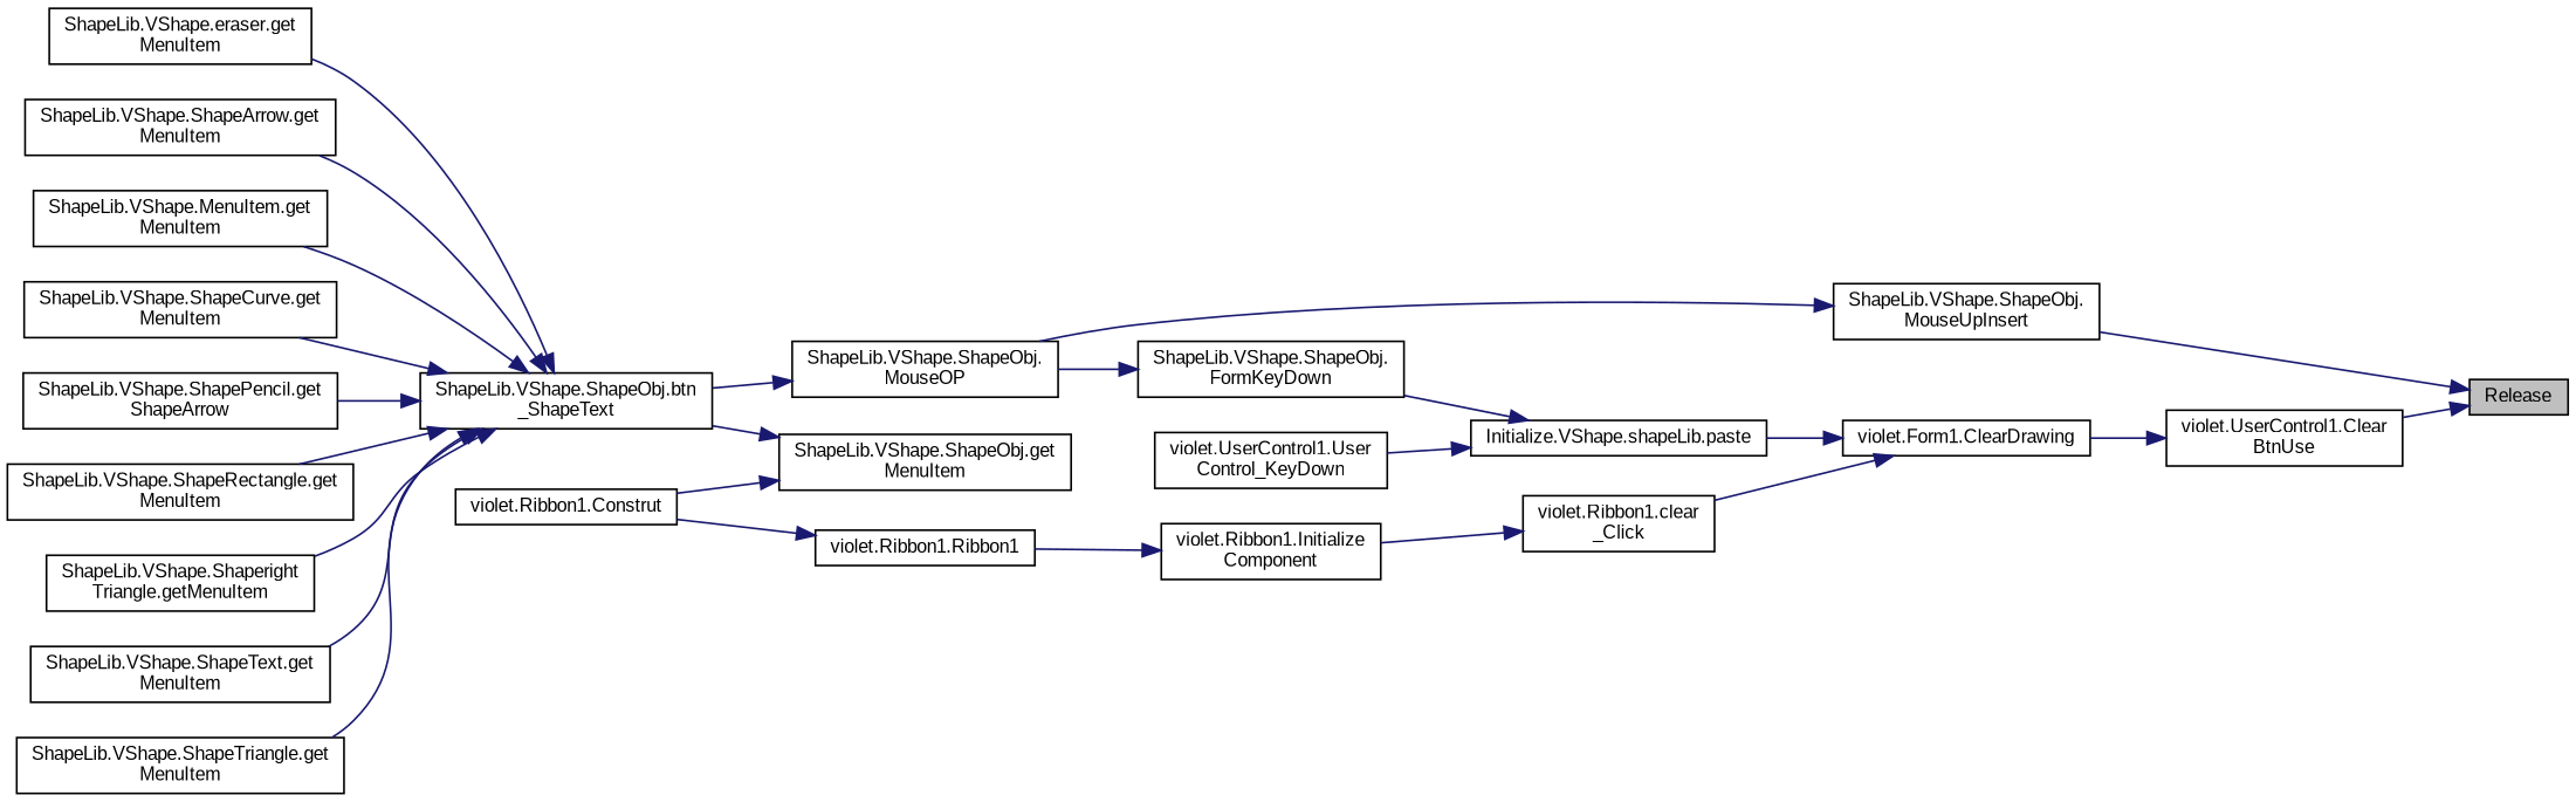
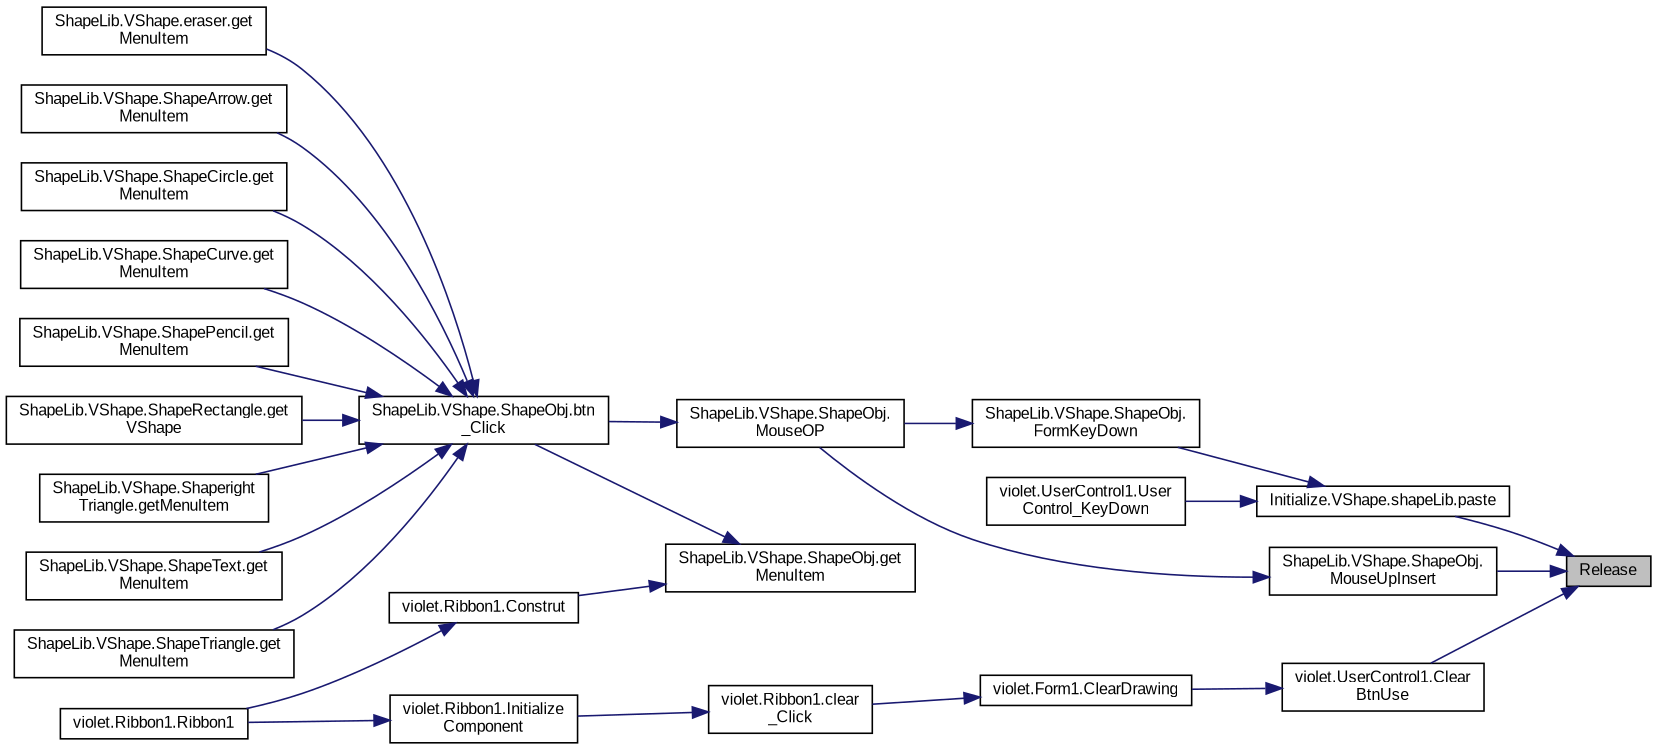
  digraph {
    fontname="Liberation Sans"
    rankdir=RL
    node [color=black fillcolor=white fontname="Liberation Sans" fontsize=10 shape=record style=filled]
    edge [color=midnightblue dir=back fontname="Liberation Sans" fontsize=10 labelfontname=Helvetica labelfontsize=10 style=solid]
    n1 [fillcolor=grey75 fontcolor=black height=0.2 label=Release width=0.4]
    n2 [height=0.2 label="Initialize.VShape.shapeLib.paste" width=0.4]
    n3 [height=0.2 label="ShapeLib.VShape.ShapeObj.\lMouseUpInsert" width=0.4]
    n4 [height=0.2 label="violet.UserControl1.Clear\lBtnUse" width=0.4]
    n5 [height=0.2 label="ShapeLib.VShape.ShapeObj.\lFormKeyDown" width=0.4]
    n6 [height=0.2 label="violet.UserControl1.User\lControl_KeyDown" width=0.4]
    n7 [height=0.2 label="ShapeLib.VShape.ShapeObj.\lMouseOP" width=0.4]
    n8 [height=0.2 label="violet.Form1.ClearDrawing" width=0.4]
-   n9 [height=0.2 label="ShapeLib.VShape.ShapeObj.btn\l_ShapeText" width=0.4]
+   n9 [height=0.2 label="ShapeLib.VShape.ShapeObj.btn\l_Click" width=0.4]
    n10 [height=0.2 label="ShapeLib.VShape.eraser.get\lMenuItem" width=0.4]
    n11 [height=0.2 label="ShapeLib.VShape.ShapeArrow.get\lMenuItem" width=0.4]
-   n12 [height=0.2 label="ShapeLib.VShape.MenuItem.get\lMenuItem" width=0.4]
+   n12 [height=0.2 label="ShapeLib.VShape.ShapeCircle.get\lMenuItem" width=0.4]
    n13 [height=0.2 label="ShapeLib.VShape.ShapeCurve.get\lMenuItem" width=0.4]
-   n14 [height=0.2 label="ShapeLib.VShape.ShapePencil.get\lShapeArrow" width=0.4]
-   n15 [height=0.2 label="ShapeLib.VShape.ShapeRectangle.get\lMenuItem" width=0.4]
+   n14 [height=0.2 label="ShapeLib.VShape.ShapePencil.get\lMenuItem" width=0.4]
+   n15 [height=0.2 label="ShapeLib.VShape.ShapeRectangle.get\lVShape" width=0.4]
    n16 [height=0.2 label="ShapeLib.VShape.Shaperight\lTriangle.getMenuItem" width=0.4]
    n17 [height=0.2 label="ShapeLib.VShape.ShapeText.get\lMenuItem" width=0.4]
    n18 [height=0.2 label="ShapeLib.VShape.ShapeTriangle.get\lMenuItem" width=0.4]
    n19 [height=0.2 label="ShapeLib.VShape.ShapeObj.get\lMenuItem" width=0.4]
    n20 [height=0.2 label="violet.Ribbon1.Construt" width=0.4]
    n21 [height=0.2 label="violet.Ribbon1.Ribbon1" width=0.4]
    n22 [height=0.2 label="violet.Ribbon1.clear\l_Click" width=0.4]
    n23 [height=0.2 label="violet.Ribbon1.Initialize\lComponent" width=0.4]
-   n8 -> n2
+   n1 -> n2
    n1 -> n3
    n1 -> n4
    n2 -> n5
    n2 -> n6
    n3 -> n7
    n4 -> n8
    n5 -> n7
    n7 -> n9
    n8 -> n22
    n9 -> n10
    n9 -> n11
    n9 -> n12
    n9 -> n13
    n9 -> n14
    n9 -> n15
    n9 -> n16
    n9 -> n17
    n9 -> n18
    n19 -> n9
    n19 -> n20
-   n21 -> n20
+   n20 -> n21
    n22 -> n23
    n23 -> n21
  }
